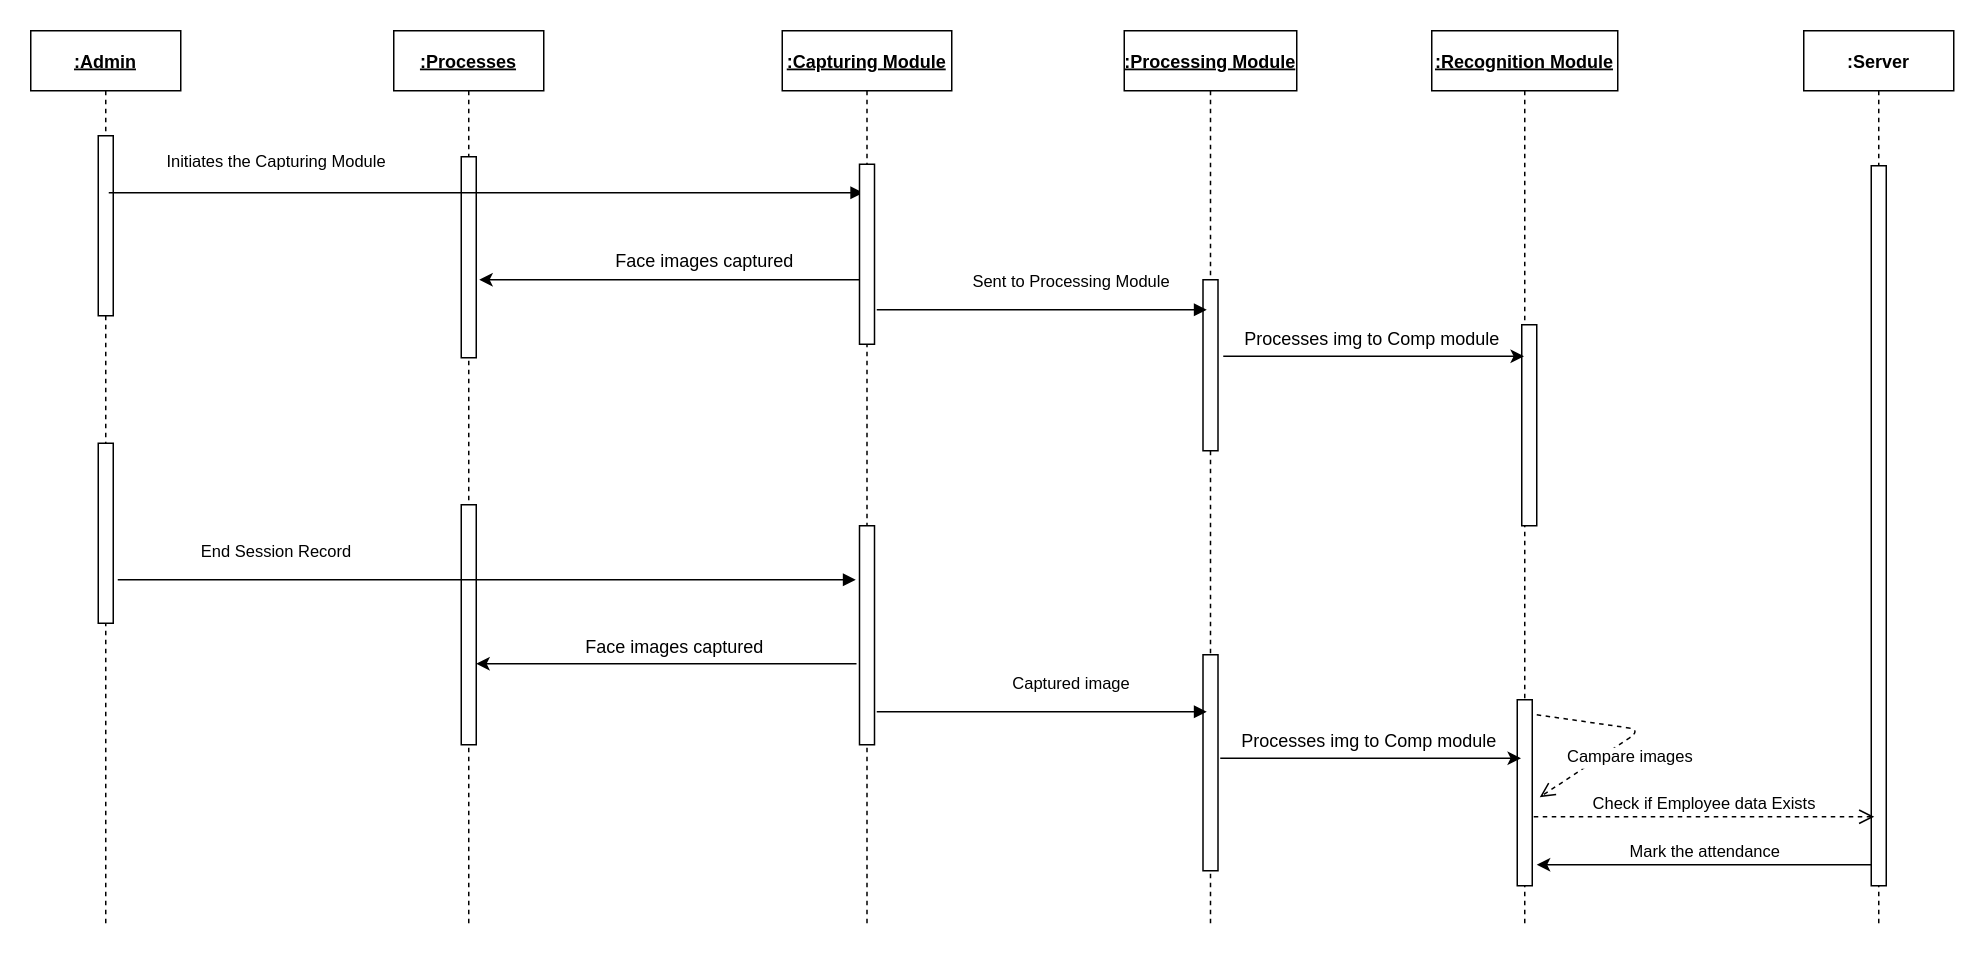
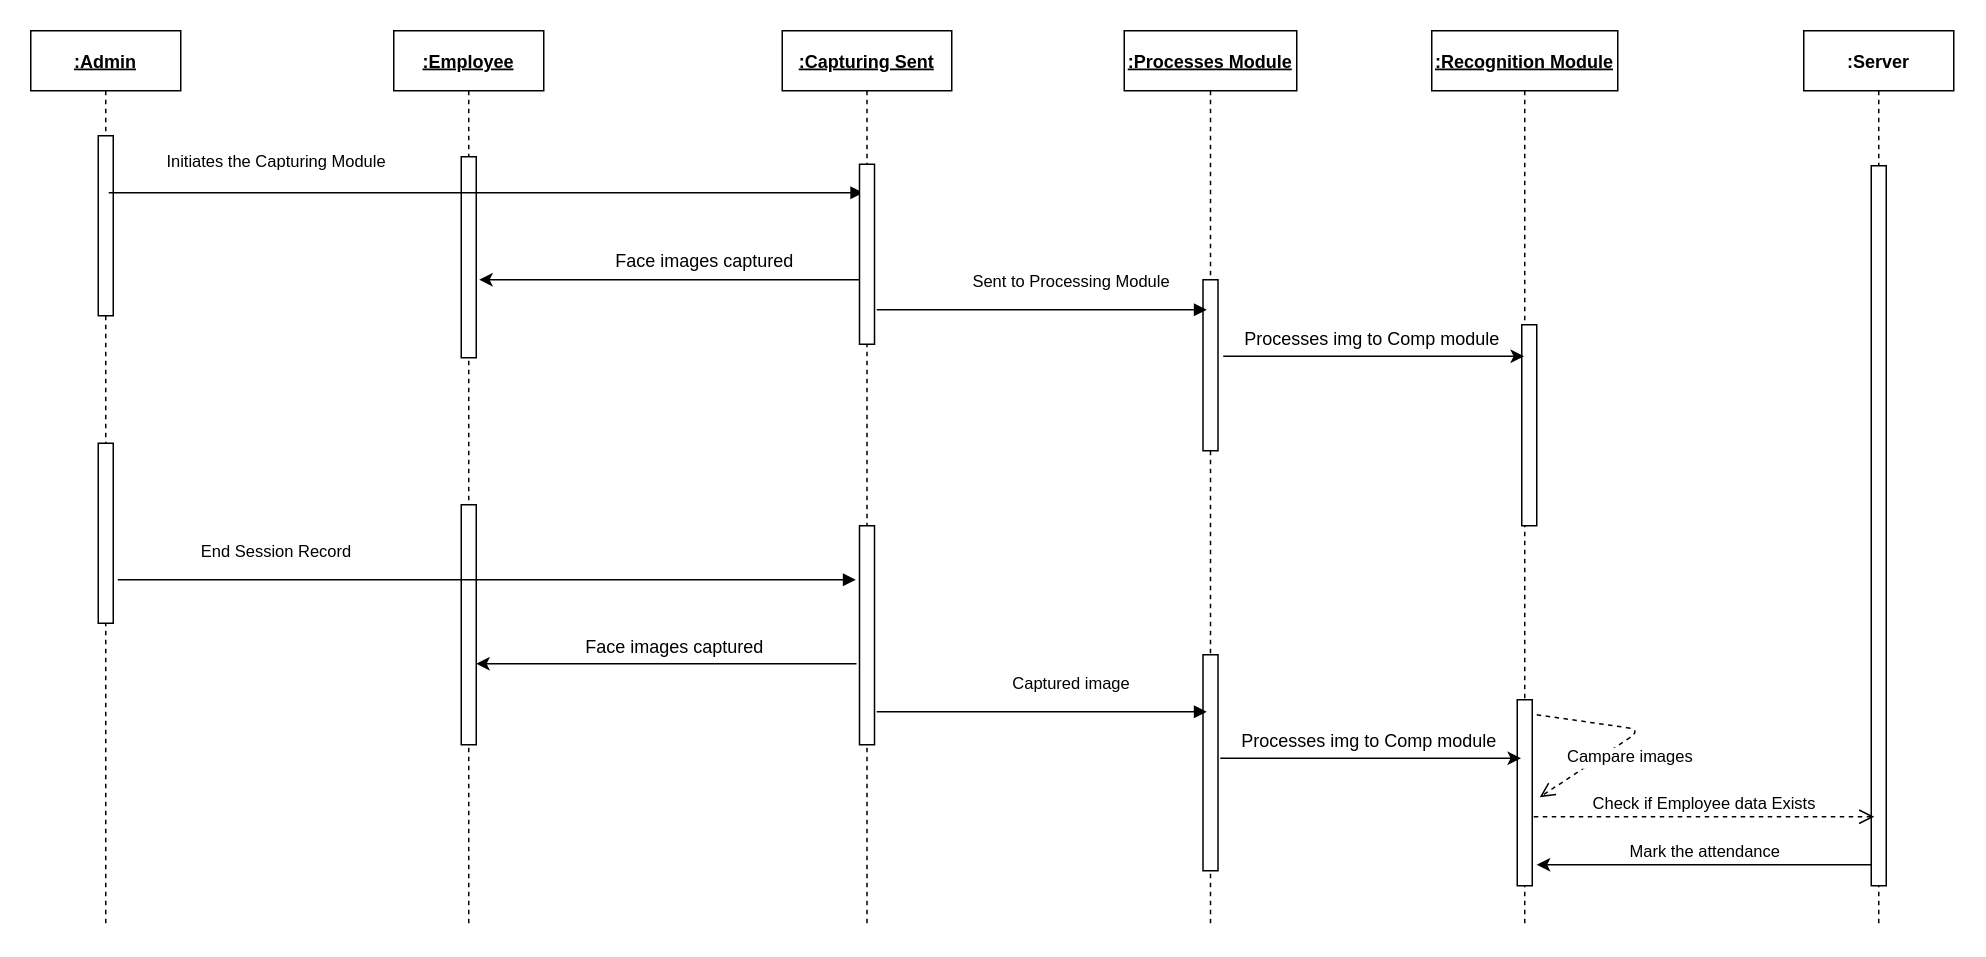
  <mxCell id="0" />
  <mxCell id="1" parent="0" />
  <mxCell id="2" value=":Admin" style="shape=umlLifeline;perimeter=lifelinePerimeter;container=1;collapsible=0;recursiveResize=0;rounded=0;shadow=0;strokeWidth=1;fontStyle=5" parent="1" vertex="1"><mxGeometry x="20" y="20" width="100" height="596" as="geometry" /></mxCell>
  <mxCell id="3" value="" style="points=[];perimeter=orthogonalPerimeter;rounded=0;shadow=0;strokeWidth=1;" parent="2" vertex="1"><mxGeometry x="45" y="70" width="10" height="120" as="geometry" /></mxCell>
  <mxCell id="4" value="" style="points=[];perimeter=orthogonalPerimeter;rounded=0;shadow=0;strokeWidth=1;" parent="2" vertex="1"><mxGeometry x="45" y="275" width="10" height="120" as="geometry" /></mxCell>
- <mxCell id="5" value=":Processes" style="shape=umlLifeline;perimeter=lifelinePerimeter;container=1;collapsible=0;recursiveResize=0;rounded=0;shadow=0;strokeWidth=1;fontStyle=5" parent="1" vertex="1"><mxGeometry x="262" y="20" width="100" height="596" as="geometry" /></mxCell>
+ <mxCell id="5" value=":Employee" style="shape=umlLifeline;perimeter=lifelinePerimeter;container=1;collapsible=0;recursiveResize=0;rounded=0;shadow=0;strokeWidth=1;fontStyle=5" parent="1" vertex="1"><mxGeometry x="262" y="20" width="100" height="596" as="geometry" /></mxCell>
  <mxCell id="6" value="" style="points=[];perimeter=orthogonalPerimeter;rounded=0;shadow=0;strokeWidth=1;" parent="5" vertex="1"><mxGeometry x="45" y="84" width="10" height="134" as="geometry" /></mxCell>
  <mxCell id="7" value="" style="points=[];perimeter=orthogonalPerimeter;rounded=0;shadow=0;strokeWidth=1;" parent="5" vertex="1"><mxGeometry x="45" y="316" width="10" height="160" as="geometry" /></mxCell>
  <mxCell id="8" value="Initiates the Capturing Module" style="verticalAlign=bottom;endArrow=block;shadow=0;strokeWidth=1;" parent="1" edge="1"><mxGeometry x="-0.555" y="12" relative="1" as="geometry"><mxPoint x="72" y="128" as="sourcePoint" /><mxPoint x="575" y="128" as="targetPoint" /><mxPoint as="offset" /></mxGeometry></mxCell>
- <mxCell id="9" value=":Capturing Module" style="shape=umlLifeline;perimeter=lifelinePerimeter;container=1;collapsible=0;recursiveResize=0;rounded=0;shadow=0;strokeWidth=1;fontStyle=5" parent="1" vertex="1"><mxGeometry x="521" y="20" width="113" height="596" as="geometry" /></mxCell>
+ <mxCell id="9" value=":Capturing Sent" style="shape=umlLifeline;perimeter=lifelinePerimeter;container=1;collapsible=0;recursiveResize=0;rounded=0;shadow=0;strokeWidth=1;fontStyle=5" parent="1" vertex="1"><mxGeometry x="521" y="20" width="113" height="596" as="geometry" /></mxCell>
  <mxCell id="10" value="" style="points=[];perimeter=orthogonalPerimeter;rounded=0;shadow=0;strokeWidth=1;" parent="9" vertex="1"><mxGeometry x="51.5" y="89" width="10" height="120" as="geometry" /></mxCell>
  <mxCell id="11" value="" style="points=[];perimeter=orthogonalPerimeter;rounded=0;shadow=0;strokeWidth=1;" parent="9" vertex="1"><mxGeometry x="51.5" y="330" width="10" height="146" as="geometry" /></mxCell>
- <mxCell id="12" value=":Processing Module" style="shape=umlLifeline;perimeter=lifelinePerimeter;container=1;collapsible=0;recursiveResize=0;rounded=0;shadow=0;strokeWidth=1;fontStyle=5" parent="1" vertex="1"><mxGeometry x="749" y="20" width="115" height="596" as="geometry" /></mxCell>
+ <mxCell id="12" value=":Processes Module" style="shape=umlLifeline;perimeter=lifelinePerimeter;container=1;collapsible=0;recursiveResize=0;rounded=0;shadow=0;strokeWidth=1;fontStyle=5" parent="1" vertex="1"><mxGeometry x="749" y="20" width="115" height="596" as="geometry" /></mxCell>
  <mxCell id="13" value="" style="points=[];perimeter=orthogonalPerimeter;rounded=0;shadow=0;strokeWidth=1;" parent="12" vertex="1"><mxGeometry x="52.5" y="166" width="10" height="114" as="geometry" /></mxCell>
  <mxCell id="14" value="" style="points=[];perimeter=orthogonalPerimeter;rounded=0;shadow=0;strokeWidth=1;" parent="12" vertex="1"><mxGeometry x="52.5" y="416" width="10" height="144" as="geometry" /></mxCell>
  <mxCell id="15" value=":Recognition Module" style="shape=umlLifeline;perimeter=lifelinePerimeter;container=1;collapsible=0;recursiveResize=0;rounded=0;shadow=0;strokeWidth=1;fontStyle=5" parent="1" vertex="1"><mxGeometry x="954" y="20" width="124" height="596" as="geometry" /></mxCell>
  <mxCell id="16" value="" style="points=[];perimeter=orthogonalPerimeter;rounded=0;shadow=0;strokeWidth=1;" parent="15" vertex="1"><mxGeometry x="60" y="196" width="10" height="134" as="geometry" /></mxCell>
  <mxCell id="17" value="" style="points=[];perimeter=orthogonalPerimeter;rounded=0;shadow=0;strokeWidth=1;" parent="15" vertex="1"><mxGeometry x="57" y="446" width="10" height="124" as="geometry" /></mxCell>
  <mxCell id="18" value=":Server" style="shape=umlLifeline;perimeter=lifelinePerimeter;container=1;collapsible=0;recursiveResize=0;rounded=0;shadow=0;strokeWidth=1;fontStyle=1" parent="1" vertex="1"><mxGeometry x="1202" y="20" width="100" height="596" as="geometry" /></mxCell>
  <mxCell id="19" value="" style="points=[];perimeter=orthogonalPerimeter;rounded=0;shadow=0;strokeWidth=1;" parent="18" vertex="1"><mxGeometry x="45" y="90" width="10" height="480" as="geometry" /></mxCell>
  <mxCell id="20" style="edgeStyle=orthogonalEdgeStyle;rounded=0;orthogonalLoop=1;jettySize=auto;html=1;entryX=1.2;entryY=0.485;entryDx=0;entryDy=0;entryPerimeter=0;" parent="1" edge="1"><mxGeometry relative="1" as="geometry"><mxPoint x="572.5" y="185.99" as="sourcePoint" /><mxPoint x="319" y="185.99" as="targetPoint" /></mxGeometry></mxCell>
  <mxCell id="21" value="Face images captured" style="text;html=1;align=center;verticalAlign=middle;resizable=0;points=[];autosize=1;strokeColor=none;fillColor=none;" parent="1" vertex="1"><mxGeometry x="404" y="164" width="130" height="20" as="geometry" /></mxCell>
  <mxCell id="22" value="Sent to Processing Module" style="verticalAlign=bottom;endArrow=block;shadow=0;strokeWidth=1;" parent="1" edge="1"><mxGeometry x="0.186" y="10" relative="1" as="geometry"><mxPoint x="584" y="206" as="sourcePoint" /><mxPoint x="804" y="206" as="targetPoint" /><mxPoint as="offset" /></mxGeometry></mxCell>
  <mxCell id="23" value="" style="endArrow=classic;html=1;rounded=0;" edge="1" parent="1" target="15"><mxGeometry width="50" height="50" relative="1" as="geometry"><mxPoint x="815" y="237" as="sourcePoint" /><mxPoint x="993" y="237" as="targetPoint" /><Array as="points"><mxPoint x="924" y="237" /></Array></mxGeometry></mxCell>
  <mxCell id="24" value="Processes img to Comp module" style="text;html=1;align=center;verticalAlign=middle;resizable=0;points=[];autosize=1;strokeColor=none;fillColor=none;" vertex="1" parent="1"><mxGeometry x="819" y="216" width="190" height="20" as="geometry" /></mxCell>
  <mxCell id="25" value="End Session Record" style="verticalAlign=bottom;endArrow=block;shadow=0;strokeWidth=1;" edge="1" parent="1"><mxGeometry x="-0.569" y="10" relative="1" as="geometry"><mxPoint x="78" y="386" as="sourcePoint" /><mxPoint x="570" y="386" as="targetPoint" /><mxPoint as="offset" /></mxGeometry></mxCell>
  <mxCell id="26" style="edgeStyle=orthogonalEdgeStyle;rounded=0;orthogonalLoop=1;jettySize=auto;html=1;entryX=1.2;entryY=0.485;entryDx=0;entryDy=0;entryPerimeter=0;" edge="1" parent="1"><mxGeometry relative="1" as="geometry"><mxPoint x="570.5" y="441.99" as="sourcePoint" /><mxPoint x="317" y="441.99" as="targetPoint" /></mxGeometry></mxCell>
  <mxCell id="27" value="Face images captured" style="text;html=1;align=center;verticalAlign=middle;resizable=0;points=[];autosize=1;strokeColor=none;fillColor=none;" vertex="1" parent="1"><mxGeometry x="384" y="421" width="130" height="20" as="geometry" /></mxCell>
  <mxCell id="28" value="Captured image" style="verticalAlign=bottom;endArrow=block;shadow=0;strokeWidth=1;" edge="1" parent="1"><mxGeometry x="0.186" y="10" relative="1" as="geometry"><mxPoint x="584" y="474" as="sourcePoint" /><mxPoint x="804" y="474" as="targetPoint" /><mxPoint as="offset" /></mxGeometry></mxCell>
  <mxCell id="29" value="" style="endArrow=classic;html=1;rounded=0;" edge="1" parent="1"><mxGeometry width="50" height="50" relative="1" as="geometry"><mxPoint x="813" y="505" as="sourcePoint" /><mxPoint x="1013.5" y="505" as="targetPoint" /><Array as="points"><mxPoint x="922" y="505" /></Array></mxGeometry></mxCell>
  <mxCell id="30" value="Processes img to Comp module" style="text;html=1;align=center;verticalAlign=middle;resizable=0;points=[];autosize=1;strokeColor=none;fillColor=none;" vertex="1" parent="1"><mxGeometry x="817" y="484" width="190" height="20" as="geometry" /></mxCell>
  <mxCell id="31" value="Check if Employee data Exists" style="verticalAlign=bottom;endArrow=open;dashed=1;endSize=8;exitX=1;exitY=0.95;shadow=0;strokeWidth=1;" parent="1" edge="1"><mxGeometry relative="1" as="geometry"><mxPoint x="1249" y="544" as="targetPoint" /><mxPoint x="1022" y="544" as="sourcePoint" /></mxGeometry></mxCell>
  <mxCell id="32" value="Campare images" style="verticalAlign=bottom;endArrow=open;dashed=1;endSize=8;exitX=1;exitY=0.95;shadow=0;strokeWidth=1;entryX=1.5;entryY=0.524;entryDx=0;entryDy=0;entryPerimeter=0;" edge="1" parent="1" target="17"><mxGeometry x="0.202" y="19" relative="1" as="geometry"><mxPoint x="1124" y="496" as="targetPoint" /><mxPoint x="1024" y="476" as="sourcePoint" /><Array as="points"><mxPoint x="1094" y="486" /></Array><mxPoint x="-1" as="offset" /></mxGeometry></mxCell>
  <mxCell id="33" style="edgeStyle=orthogonalEdgeStyle;rounded=0;orthogonalLoop=1;jettySize=auto;html=1;" edge="1" parent="1"><mxGeometry relative="1" as="geometry"><mxPoint x="1247.5" y="576" as="sourcePoint" /><mxPoint x="1024" y="576" as="targetPoint" /></mxGeometry></mxCell>
  <mxCell id="34" value="Mark the attendance" style="edgeLabel;html=1;align=center;verticalAlign=middle;resizable=0;points=[];" vertex="1" connectable="0" parent="33"><mxGeometry x="0.239" y="-1" relative="1" as="geometry"><mxPoint x="26" y="-9" as="offset" /></mxGeometry></mxCell>
